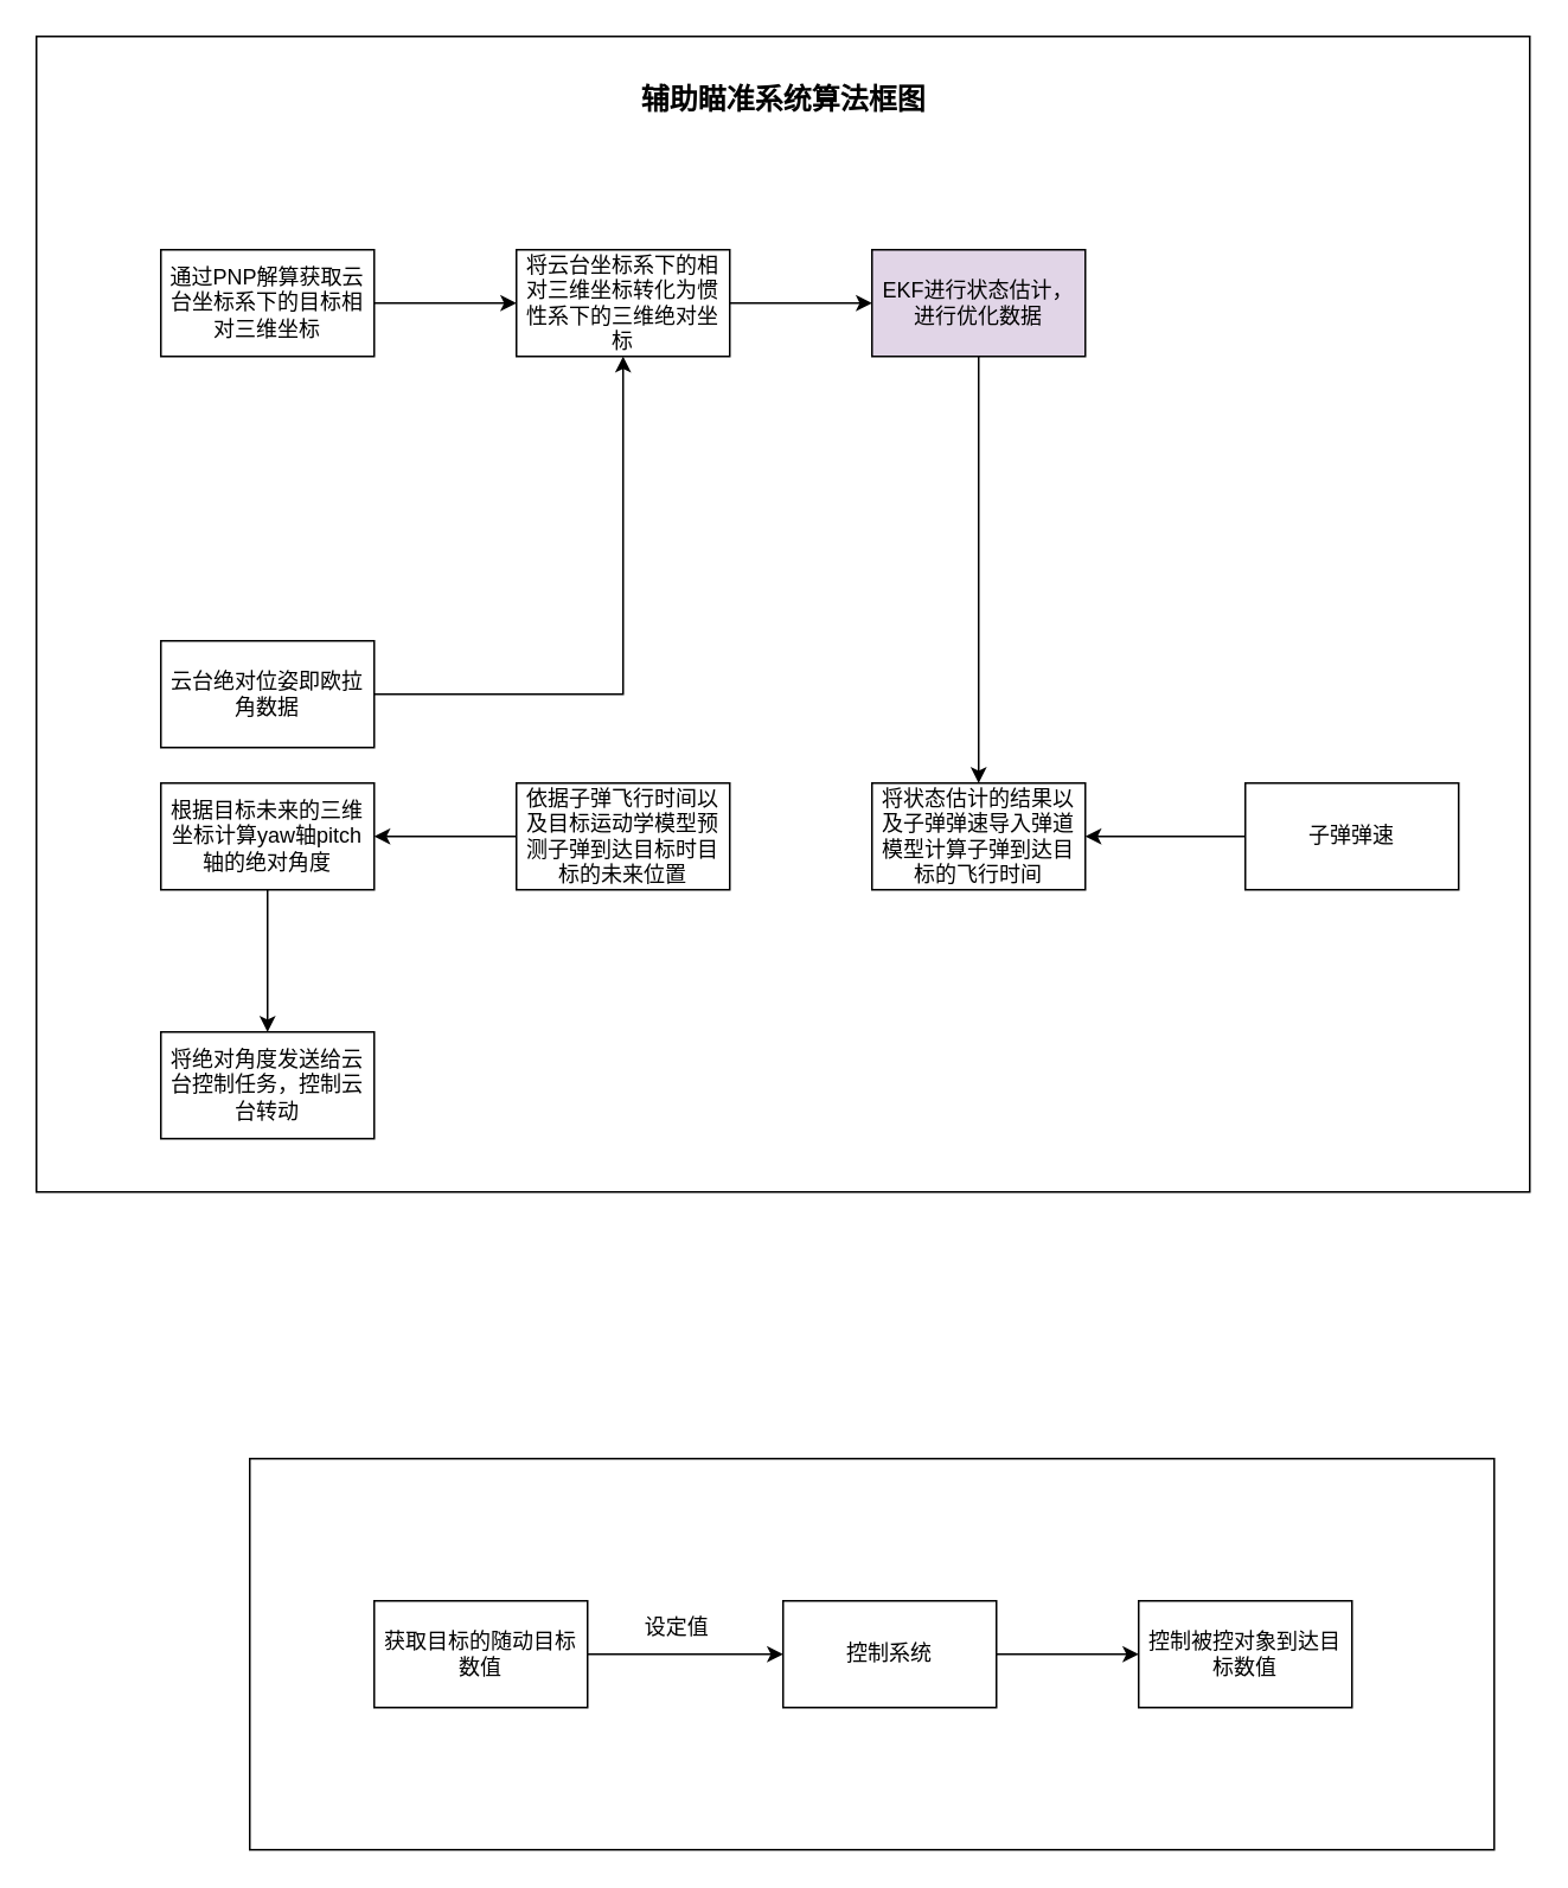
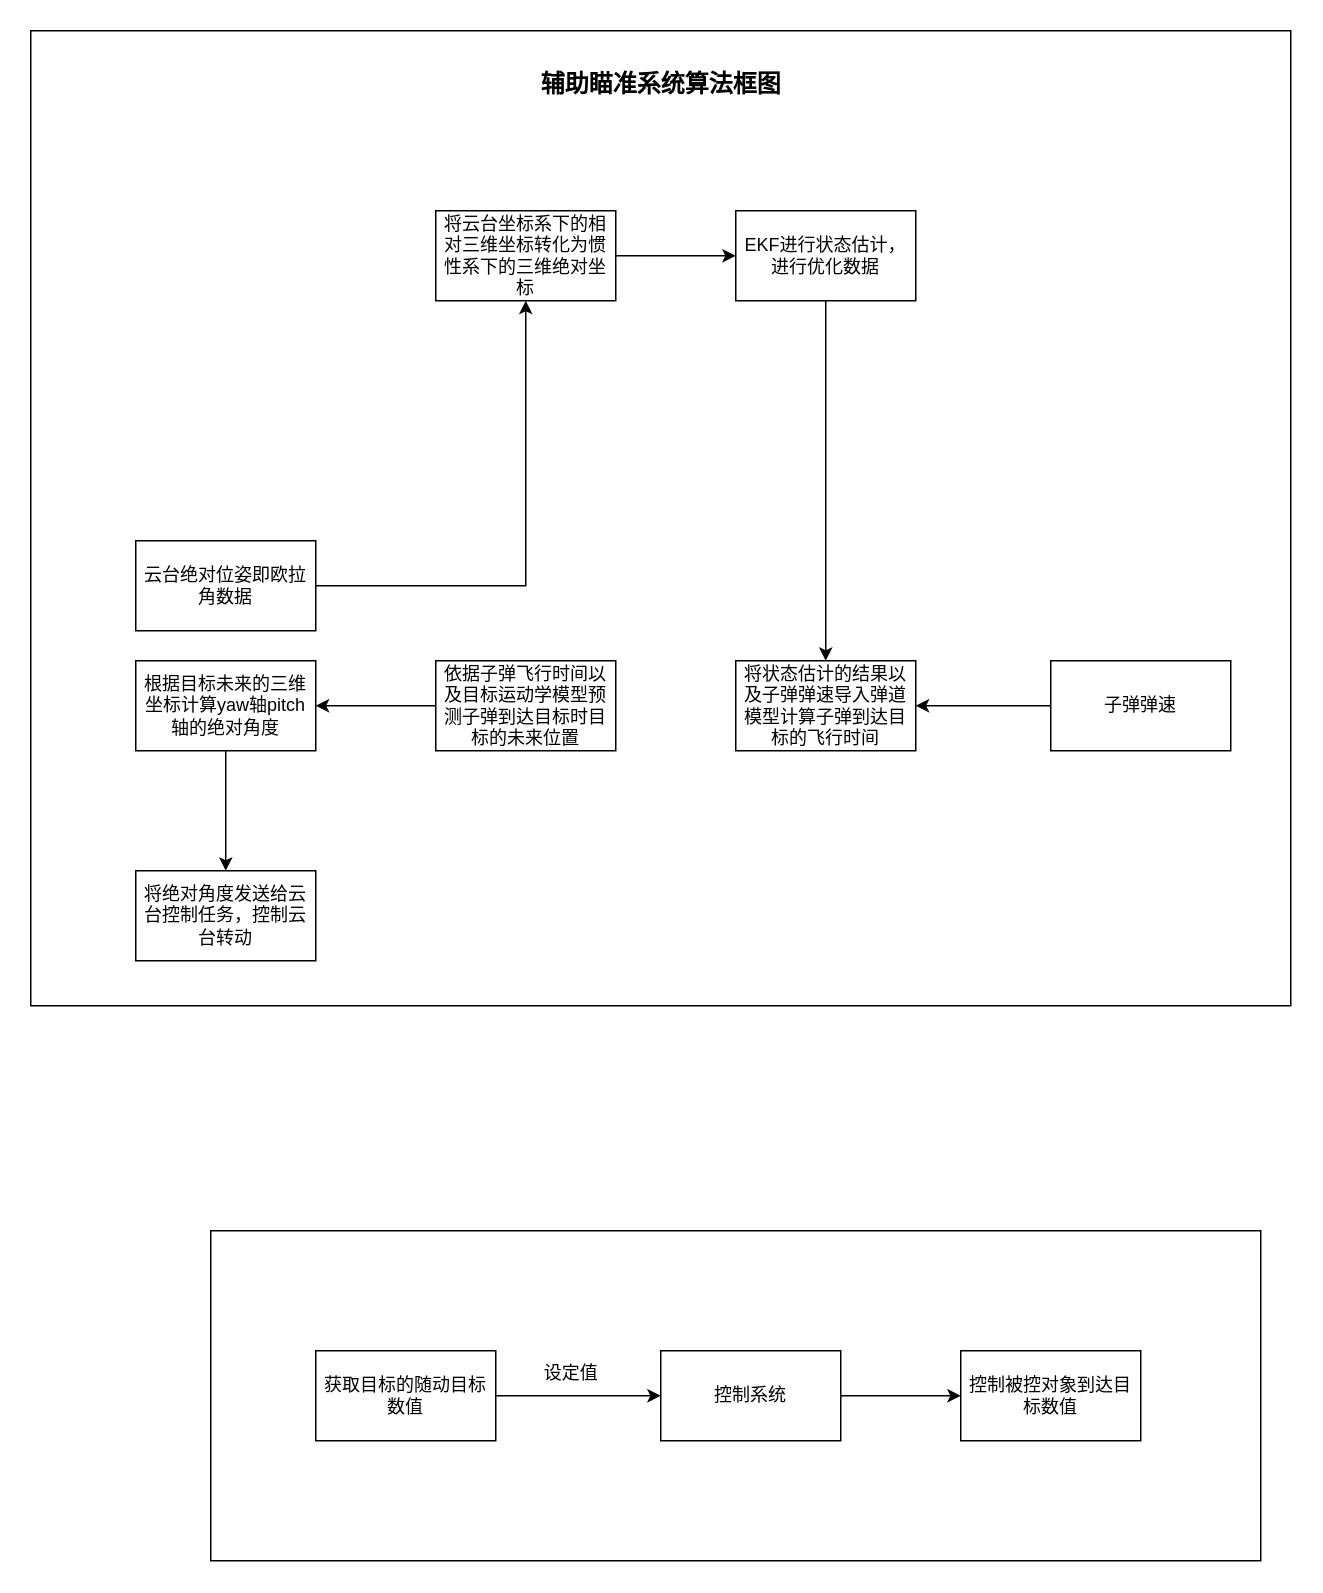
  <mxCell id="0" />
  <mxCell id="1" parent="0" />
  <mxCell id="2" value="" style="rounded=0;whiteSpace=wrap;html=1;" vertex="1" parent="1"><mxGeometry x="140" y="820" width="700" height="220" as="geometry" /></mxCell>
  <mxCell id="3" value="" style="rounded=0;whiteSpace=wrap;html=1;" vertex="1" parent="1"><mxGeometry x="20" y="20" width="840" height="650" as="geometry" /></mxCell>
- <mxCell id="4" value="" style="edgeStyle=orthogonalEdgeStyle;rounded=0;orthogonalLoop=1;jettySize=auto;html=1;" edge="1" parent="1" source="5" target="7"><mxGeometry relative="1" as="geometry" /></mxCell>
- <mxCell id="5" value="通过PNP解算获取云台坐标系下的目标相对三维坐标" style="rounded=0;whiteSpace=wrap;html=1;" vertex="1" parent="1"><mxGeometry x="90" y="140" width="120" height="60" as="geometry" /></mxCell>
  <mxCell id="6" value="" style="edgeStyle=orthogonalEdgeStyle;rounded=0;orthogonalLoop=1;jettySize=auto;html=1;" edge="1" parent="1" source="7" target="9"><mxGeometry relative="1" as="geometry" /></mxCell>
  <mxCell id="7" value="将云台坐标系下的相对三维坐标转化为惯性系下的三维绝对坐标" style="whiteSpace=wrap;html=1;rounded=0;" vertex="1" parent="1"><mxGeometry x="290" y="140" width="120" height="60" as="geometry" /></mxCell>
  <mxCell id="8" style="edgeStyle=orthogonalEdgeStyle;rounded=0;orthogonalLoop=1;jettySize=auto;html=1;entryX=0.5;entryY=0;entryDx=0;entryDy=0;" edge="1" parent="1" source="9" target="12"><mxGeometry relative="1" as="geometry" /></mxCell>
- <mxCell id="9" value="EKF进行状态估计，进行优化数据" style="whiteSpace=wrap;html=1;rounded=0;fillColor=#e1d5e7;" vertex="1" parent="1"><mxGeometry x="490" y="140" width="120" height="60" as="geometry" /></mxCell>
+ <mxCell id="9" value="EKF进行状态估计，进行优化数据" style="whiteSpace=wrap;html=1;rounded=0;" vertex="1" parent="1"><mxGeometry x="490" y="140" width="120" height="60" as="geometry" /></mxCell>
  <mxCell id="10" style="edgeStyle=orthogonalEdgeStyle;rounded=0;orthogonalLoop=1;jettySize=auto;html=1;entryX=1;entryY=0.5;entryDx=0;entryDy=0;" edge="1" parent="1" source="11" target="12"><mxGeometry relative="1" as="geometry" /></mxCell>
  <mxCell id="11" value="子弹弹速" style="whiteSpace=wrap;html=1;" vertex="1" parent="1"><mxGeometry x="700" y="440" width="120" height="60" as="geometry" /></mxCell>
  <mxCell id="12" value="将状态估计的结果以及子弹弹速导入弹道模型计算子弹到达目标的飞行时间" style="whiteSpace=wrap;html=1;" vertex="1" parent="1"><mxGeometry x="490" y="440" width="120" height="60" as="geometry" /></mxCell>
  <mxCell id="13" value="" style="edgeStyle=orthogonalEdgeStyle;rounded=0;orthogonalLoop=1;jettySize=auto;html=1;" edge="1" parent="1" source="14" target="16"><mxGeometry relative="1" as="geometry" /></mxCell>
  <mxCell id="14" value="依据子弹飞行时间以及目标运动学模型预测子弹到达目标时目标的未来位置" style="whiteSpace=wrap;html=1;" vertex="1" parent="1"><mxGeometry x="290" y="440" width="120" height="60" as="geometry" /></mxCell>
  <mxCell id="15" value="" style="edgeStyle=orthogonalEdgeStyle;rounded=0;orthogonalLoop=1;jettySize=auto;html=1;" edge="1" parent="1" source="16" target="17"><mxGeometry relative="1" as="geometry" /></mxCell>
  <mxCell id="16" value="根据目标未来的三维坐标计算yaw轴pitch轴的绝对角度" style="whiteSpace=wrap;html=1;" vertex="1" parent="1"><mxGeometry x="90" y="440" width="120" height="60" as="geometry" /></mxCell>
  <mxCell id="17" value="将绝对角度发送给云台控制任务，控制云台转动" style="whiteSpace=wrap;html=1;" vertex="1" parent="1"><mxGeometry x="90" y="580" width="120" height="60" as="geometry" /></mxCell>
  <mxCell id="18" value="&lt;font style=&quot;font-size: 16px;&quot;&gt;&lt;b&gt;辅助瞄准系统算法框图&lt;/b&gt;&lt;/font&gt;" style="text;html=1;align=center;verticalAlign=middle;resizable=0;points=[];autosize=1;strokeColor=none;fillColor=none;strokeWidth=3;" vertex="1" parent="1"><mxGeometry x="350" y="40" width="180" height="30" as="geometry" /></mxCell>
  <mxCell id="19" style="edgeStyle=orthogonalEdgeStyle;rounded=0;orthogonalLoop=1;jettySize=auto;html=1;entryX=0.5;entryY=1;entryDx=0;entryDy=0;" edge="1" parent="1" source="20" target="7"><mxGeometry relative="1" as="geometry" /></mxCell>
  <mxCell id="20" value="云台绝对位姿即欧拉角数据" style="rounded=0;whiteSpace=wrap;html=1;" vertex="1" parent="1"><mxGeometry x="90" y="360" width="120" height="60" as="geometry" /></mxCell>
  <mxCell id="21" value="" style="edgeStyle=orthogonalEdgeStyle;rounded=0;orthogonalLoop=1;jettySize=auto;html=1;" edge="1" parent="1" source="22" target="24"><mxGeometry relative="1" as="geometry" /></mxCell>
  <mxCell id="22" value="获取目标的随动目标数值" style="rounded=0;whiteSpace=wrap;html=1;" vertex="1" parent="1"><mxGeometry x="210" y="900" width="120" height="60" as="geometry" /></mxCell>
  <mxCell id="23" value="" style="edgeStyle=orthogonalEdgeStyle;rounded=0;orthogonalLoop=1;jettySize=auto;html=1;" edge="1" parent="1" source="24" target="26"><mxGeometry relative="1" as="geometry" /></mxCell>
  <mxCell id="24" value="控制系统" style="whiteSpace=wrap;html=1;rounded=0;" vertex="1" parent="1"><mxGeometry x="440" y="900" width="120" height="60" as="geometry" /></mxCell>
  <mxCell id="25" value="设定值" style="text;html=1;align=center;verticalAlign=middle;resizable=0;points=[];autosize=1;strokeColor=none;fillColor=none;" vertex="1" parent="1"><mxGeometry x="350" y="900" width="60" height="30" as="geometry" /></mxCell>
  <mxCell id="26" value="控制被控对象到达目标数值" style="whiteSpace=wrap;html=1;rounded=0;" vertex="1" parent="1"><mxGeometry x="640" y="900" width="120" height="60" as="geometry" /></mxCell>
